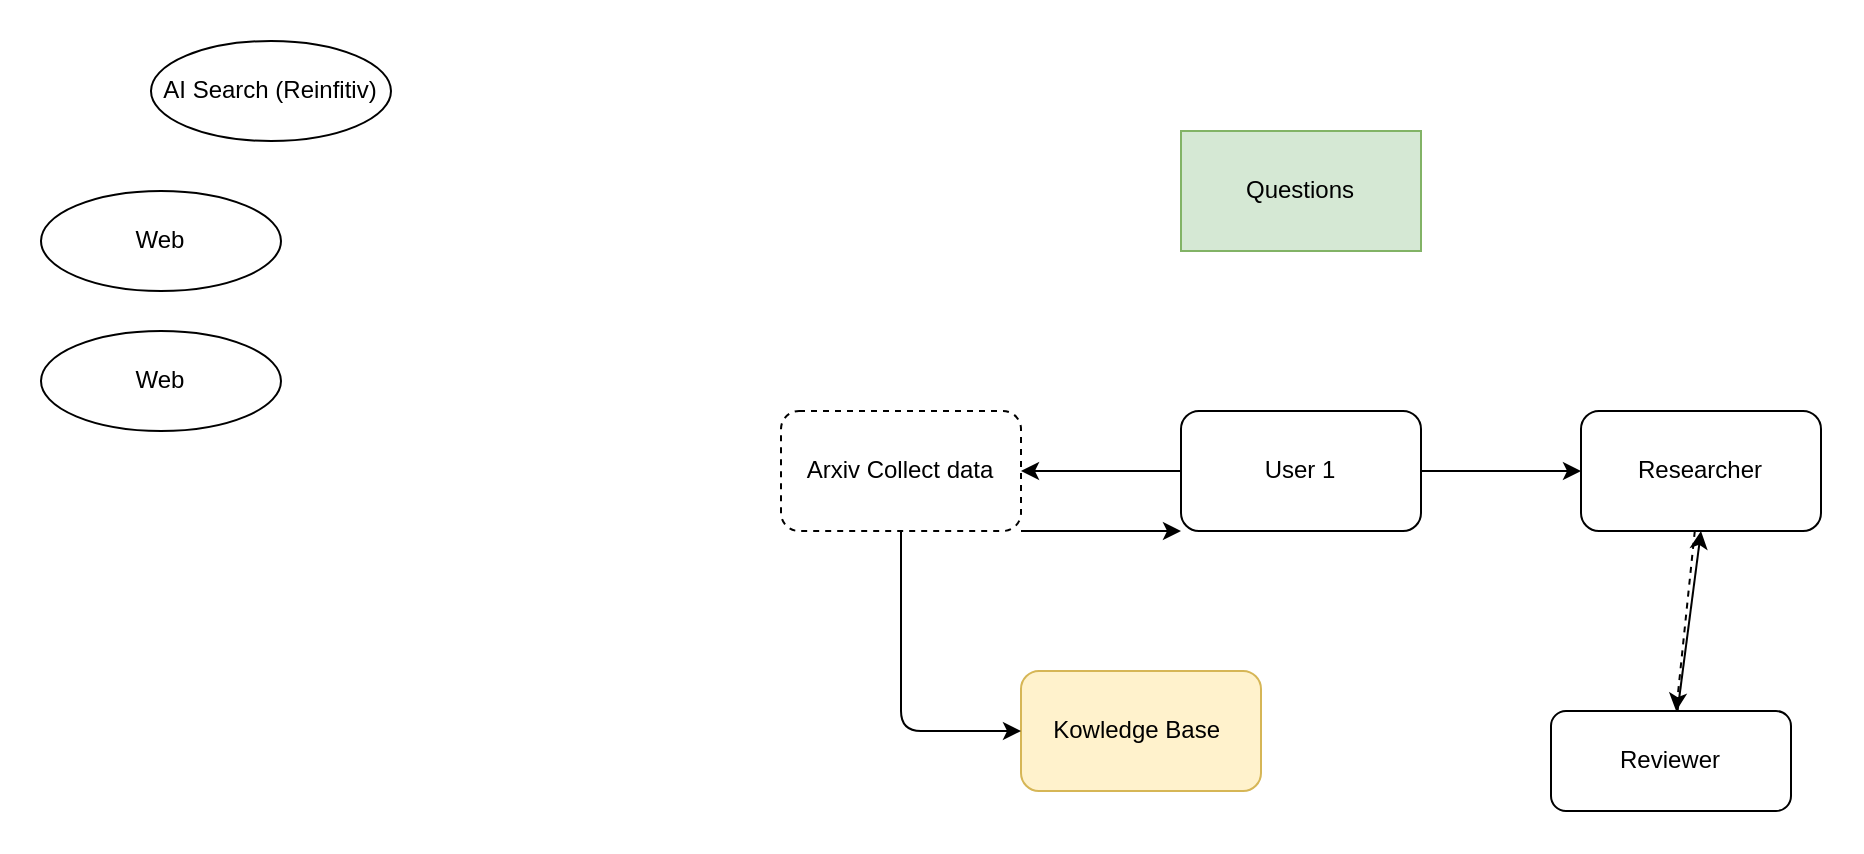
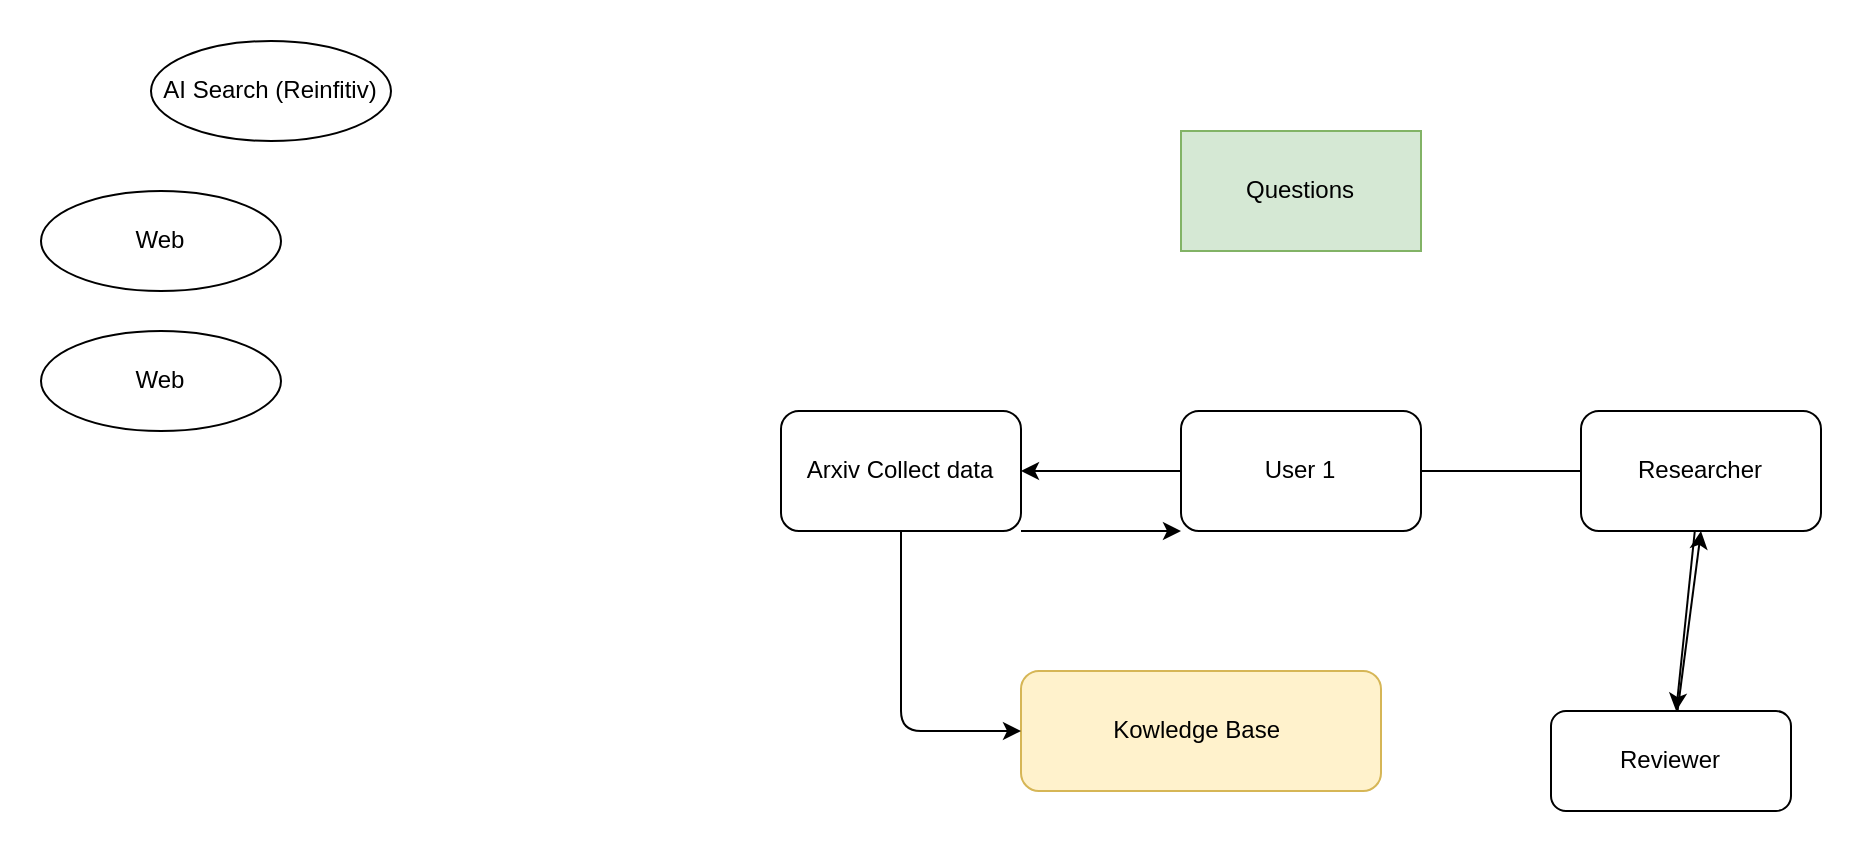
  <mxCell id="0" />
  <mxCell id="1" parent="0" />
- <mxCell id="2" value="Kowledge Base&amp;nbsp;" style="rounded=1;whiteSpace=wrap;html=1;fillColor=#fff2cc;strokeColor=#d6b656;" parent="1" vertex="1"><mxGeometry x="510" y="335" width="120" height="60" as="geometry" /></mxCell>
+ <mxCell id="2" value="Kowledge Base&amp;nbsp;" style="rounded=1;whiteSpace=wrap;html=1;fillColor=#fff2cc;strokeColor=#d6b656;" parent="1" vertex="1"><mxGeometry x="510" y="335" width="180" height="60" as="geometry" /></mxCell>
  <mxCell id="3" value="AI Search (Reinfitiv)" style="ellipse;whiteSpace=wrap;html=1;" parent="1" vertex="1"><mxGeometry x="75" y="20" width="120" height="50" as="geometry" /></mxCell>
  <mxCell id="4" value="Web" style="ellipse;whiteSpace=wrap;html=1;" parent="1" vertex="1"><mxGeometry x="20" y="95" width="120" height="50" as="geometry" /></mxCell>
  <mxCell id="5" value="Web" style="ellipse;whiteSpace=wrap;html=1;" parent="1" vertex="1"><mxGeometry x="20" y="165" width="120" height="50" as="geometry" /></mxCell>
  <mxCell id="6" value="Questions" style="whiteSpace=wrap;html=1;fillColor=#d5e8d4;strokeColor=#82b366;rounded=0;" vertex="1" parent="1"><mxGeometry x="590" y="65" width="120" height="60" as="geometry" /></mxCell>
  <mxCell id="7" value="" style="edgeStyle=none;html=1;" edge="1" parent="1" source="9" target="12"><mxGeometry relative="1" as="geometry" /></mxCell>
- <mxCell id="8" value="" style="edgeStyle=none;jumpStyle=arc;html=1;" edge="1" parent="1" source="9" target="14"><mxGeometry relative="1" as="geometry" /></mxCell>
+ <mxCell id="8" value="" style="edgeStyle=none;jumpStyle=arc;html=1;endArrow=none;" edge="1" parent="1" source="9" target="14"><mxGeometry relative="1" as="geometry" /></mxCell>
  <mxCell id="9" value="User 1" style="whiteSpace=wrap;html=1;rounded=1;" vertex="1" parent="1"><mxGeometry x="590" y="205" width="120" height="60" as="geometry" /></mxCell>
  <mxCell id="10" style="edgeStyle=none;html=1;entryX=0;entryY=0.5;entryDx=0;entryDy=0;jumpStyle=arc;" edge="1" parent="1" source="12" target="2"><mxGeometry relative="1" as="geometry"><Array as="points"><mxPoint x="450" y="365" /></Array></mxGeometry></mxCell>
  <mxCell id="11" style="edgeStyle=none;jumpStyle=arc;html=1;exitX=1;exitY=1;exitDx=0;exitDy=0;entryX=0;entryY=1;entryDx=0;entryDy=0;" edge="1" parent="1" source="12" target="9"><mxGeometry relative="1" as="geometry" /></mxCell>
- <mxCell id="12" value="Arxiv Collect data" style="whiteSpace=wrap;html=1;rounded=1;dashed=1;" vertex="1" parent="1"><mxGeometry x="390" y="205" width="120" height="60" as="geometry" /></mxCell>
- <mxCell id="13" value="" style="edgeStyle=none;jumpStyle=arc;html=1;dashed=1;" edge="1" parent="1" source="14" target="16"><mxGeometry relative="1" as="geometry" /></mxCell>
+ <mxCell id="12" value="Arxiv Collect data" style="whiteSpace=wrap;html=1;rounded=1;" vertex="1" parent="1"><mxGeometry x="390" y="205" width="120" height="60" as="geometry" /></mxCell>
+ <mxCell id="13" value="" style="edgeStyle=none;jumpStyle=arc;html=1;" edge="1" parent="1" source="14" target="16"><mxGeometry relative="1" as="geometry" /></mxCell>
  <mxCell id="14" value="Researcher" style="whiteSpace=wrap;html=1;rounded=1;" vertex="1" parent="1"><mxGeometry x="790" y="205" width="120" height="60" as="geometry" /></mxCell>
  <mxCell id="15" style="edgeStyle=none;jumpStyle=arc;html=1;" edge="1" parent="1" source="16"><mxGeometry relative="1" as="geometry"><mxPoint x="850" y="265" as="targetPoint" /></mxGeometry></mxCell>
  <mxCell id="16" value="Reviewer" style="whiteSpace=wrap;html=1;rounded=1;" vertex="1" parent="1"><mxGeometry x="775" y="355" width="120" height="50" as="geometry" /></mxCell>
